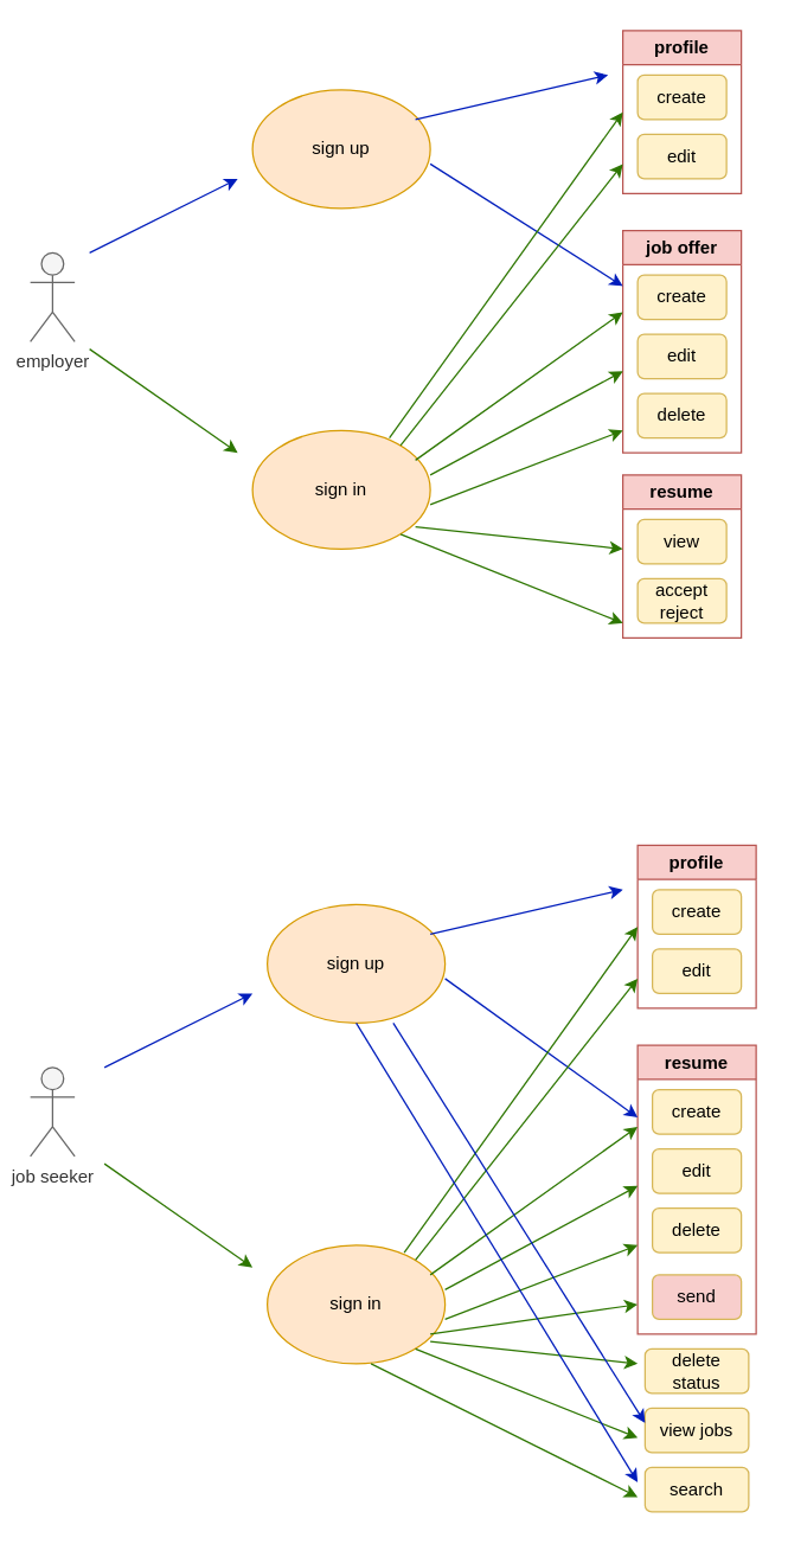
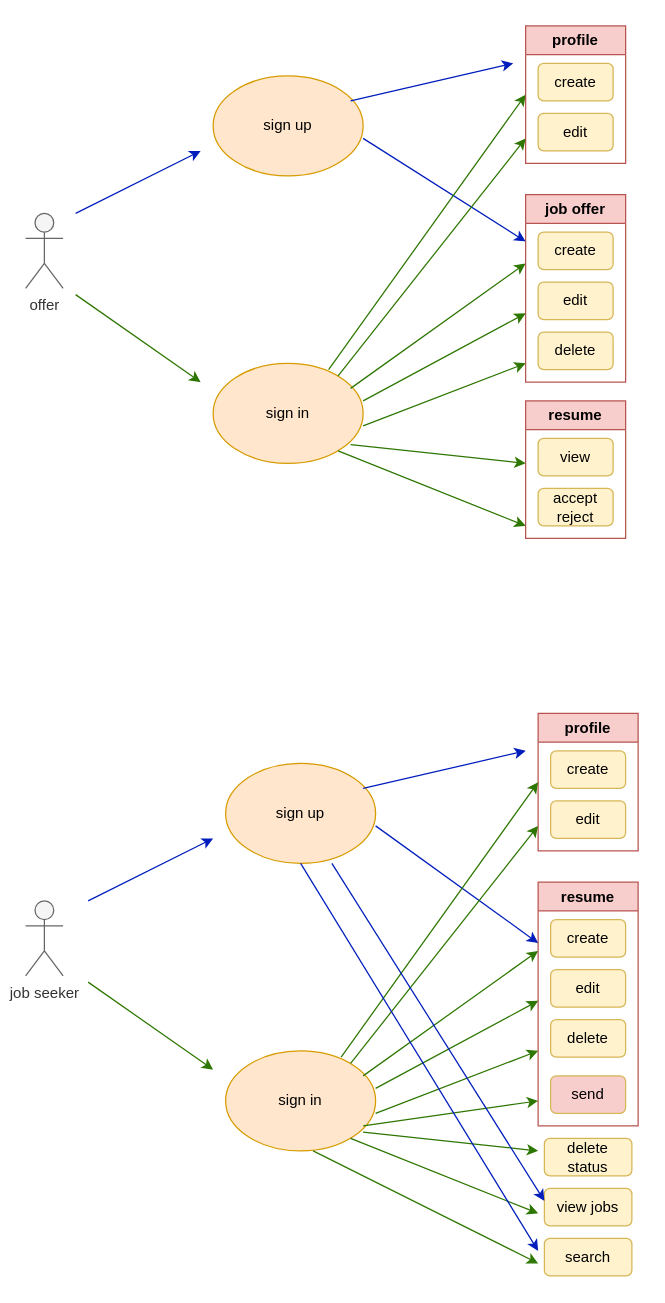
  <mxCell id="0" />
  <mxCell id="1" parent="0" />
- <mxCell id="2" value="employer" style="shape=umlActor;verticalLabelPosition=bottom;verticalAlign=top;html=1;outlineConnect=0;fillColor=#f5f5f5;strokeColor=#666666;fontColor=#333333;" parent="1" vertex="1"><mxGeometry x="20" y="170" width="30" height="60" as="geometry" /></mxCell>
+ <mxCell id="2" value="offer" style="shape=umlActor;verticalLabelPosition=bottom;verticalAlign=top;html=1;outlineConnect=0;fillColor=#f5f5f5;strokeColor=#666666;fontColor=#333333;" parent="1" vertex="1"><mxGeometry x="20" y="170" width="30" height="60" as="geometry" /></mxCell>
  <mxCell id="3" value="" style="endArrow=classic;html=1;rounded=0;fillColor=#0050ef;strokeColor=#001DBC;" parent="1" edge="1"><mxGeometry width="50" height="50" relative="1" as="geometry"><mxPoint x="60" y="170" as="sourcePoint" /><mxPoint x="160" y="120" as="targetPoint" /></mxGeometry></mxCell>
  <mxCell id="4" value="sign up" style="ellipse;whiteSpace=wrap;html=1;fillColor=#ffe6cc;strokeColor=#d79b00;" parent="1" vertex="1"><mxGeometry x="170" y="60" width="120" height="80" as="geometry" /></mxCell>
  <mxCell id="5" value="" style="endArrow=classic;html=1;rounded=0;fillColor=#60a917;strokeColor=#2D7600;" parent="1" edge="1"><mxGeometry width="50" height="50" relative="1" as="geometry"><mxPoint x="60" y="235" as="sourcePoint" /><mxPoint x="160" y="305" as="targetPoint" /></mxGeometry></mxCell>
  <mxCell id="6" value="sign in" style="ellipse;whiteSpace=wrap;html=1;fillColor=#ffe6cc;strokeColor=#d79b00;" parent="1" vertex="1"><mxGeometry x="170" y="290" width="120" height="80" as="geometry" /></mxCell>
  <mxCell id="7" value="profile" style="swimlane;whiteSpace=wrap;html=1;fillColor=#f8cecc;strokeColor=#b85450;" parent="1" vertex="1"><mxGeometry x="420" y="20" width="80" height="110" as="geometry"><mxRectangle x="420" y="10" width="80" height="30" as="alternateBounds" /></mxGeometry></mxCell>
  <mxCell id="8" value="create" style="rounded=1;whiteSpace=wrap;html=1;fillColor=#fff2cc;strokeColor=#d6b656;" parent="7" vertex="1"><mxGeometry x="10" y="30" width="60" height="30" as="geometry" /></mxCell>
  <mxCell id="9" value="edit" style="rounded=1;whiteSpace=wrap;html=1;fillColor=#fff2cc;strokeColor=#d6b656;" parent="7" vertex="1"><mxGeometry x="10" y="70" width="60" height="30" as="geometry" /></mxCell>
  <mxCell id="10" value="job offer" style="swimlane;whiteSpace=wrap;html=1;fillColor=#f8cecc;strokeColor=#b85450;" parent="1" vertex="1"><mxGeometry x="420" y="155" width="80" height="150" as="geometry"><mxRectangle x="420" y="10" width="80" height="30" as="alternateBounds" /></mxGeometry></mxCell>
  <mxCell id="11" value="create" style="rounded=1;whiteSpace=wrap;html=1;fillColor=#fff2cc;strokeColor=#d6b656;" parent="10" vertex="1"><mxGeometry x="10" y="30" width="60" height="30" as="geometry" /></mxCell>
  <mxCell id="12" value="edit" style="rounded=1;whiteSpace=wrap;html=1;fillColor=#fff2cc;strokeColor=#d6b656;" parent="10" vertex="1"><mxGeometry x="10" y="70" width="60" height="30" as="geometry" /></mxCell>
  <mxCell id="13" value="delete" style="rounded=1;whiteSpace=wrap;html=1;fillColor=#fff2cc;strokeColor=#d6b656;" parent="10" vertex="1"><mxGeometry x="10" y="110" width="60" height="30" as="geometry" /></mxCell>
  <mxCell id="14" value="resume" style="swimlane;whiteSpace=wrap;html=1;fillColor=#f8cecc;strokeColor=#b85450;" parent="1" vertex="1"><mxGeometry x="420" y="320" width="80" height="110" as="geometry"><mxRectangle x="420" y="10" width="80" height="30" as="alternateBounds" /></mxGeometry></mxCell>
  <mxCell id="15" value="view" style="rounded=1;whiteSpace=wrap;html=1;fillColor=#fff2cc;strokeColor=#d6b656;" parent="14" vertex="1"><mxGeometry x="10" y="30" width="60" height="30" as="geometry" /></mxCell>
  <mxCell id="16" value="accept&lt;br&gt;reject" style="rounded=1;whiteSpace=wrap;html=1;fillColor=#fff2cc;strokeColor=#d6b656;" parent="14" vertex="1"><mxGeometry x="10" y="70" width="60" height="30" as="geometry" /></mxCell>
  <mxCell id="17" value="" style="endArrow=classic;html=1;rounded=0;fillColor=#0050ef;strokeColor=#001DBC;" parent="1" edge="1"><mxGeometry width="50" height="50" relative="1" as="geometry"><mxPoint x="280" y="80" as="sourcePoint" /><mxPoint x="410" y="50" as="targetPoint" /></mxGeometry></mxCell>
  <mxCell id="18" value="" style="endArrow=classic;html=1;rounded=0;entryX=0;entryY=0.25;entryDx=0;entryDy=0;fillColor=#0050ef;strokeColor=#001DBC;" parent="1" target="10" edge="1"><mxGeometry width="50" height="50" relative="1" as="geometry"><mxPoint x="290" y="110" as="sourcePoint" /><mxPoint x="340" y="60" as="targetPoint" /></mxGeometry></mxCell>
  <mxCell id="19" value="" style="endArrow=classic;html=1;rounded=0;fillColor=#60a917;strokeColor=#2D7600;" parent="1" edge="1"><mxGeometry width="50" height="50" relative="1" as="geometry"><mxPoint x="270" y="360" as="sourcePoint" /><mxPoint x="420" y="420" as="targetPoint" /></mxGeometry></mxCell>
  <mxCell id="20" value="" style="endArrow=classic;html=1;rounded=0;fillColor=#60a917;strokeColor=#2D7600;" parent="1" edge="1"><mxGeometry width="50" height="50" relative="1" as="geometry"><mxPoint x="280" y="355" as="sourcePoint" /><mxPoint x="420" y="370" as="targetPoint" /></mxGeometry></mxCell>
  <mxCell id="21" value="" style="endArrow=classic;html=1;rounded=0;fillColor=#60a917;strokeColor=#2D7600;" parent="1" edge="1"><mxGeometry width="50" height="50" relative="1" as="geometry"><mxPoint x="290" y="340" as="sourcePoint" /><mxPoint x="420" y="290" as="targetPoint" /></mxGeometry></mxCell>
  <mxCell id="22" value="" style="endArrow=classic;html=1;rounded=0;fillColor=#60a917;strokeColor=#2D7600;" parent="1" edge="1"><mxGeometry width="50" height="50" relative="1" as="geometry"><mxPoint x="290" y="320" as="sourcePoint" /><mxPoint x="420" y="250" as="targetPoint" /></mxGeometry></mxCell>
  <mxCell id="23" value="" style="endArrow=classic;html=1;rounded=0;fillColor=#60a917;strokeColor=#2D7600;" parent="1" edge="1"><mxGeometry width="50" height="50" relative="1" as="geometry"><mxPoint x="280" y="310" as="sourcePoint" /><mxPoint x="420" y="210" as="targetPoint" /></mxGeometry></mxCell>
  <mxCell id="24" value="" style="endArrow=classic;html=1;rounded=0;fillColor=#60a917;strokeColor=#2D7600;" parent="1" edge="1"><mxGeometry width="50" height="50" relative="1" as="geometry"><mxPoint x="270" y="300" as="sourcePoint" /><mxPoint x="420" y="110" as="targetPoint" /></mxGeometry></mxCell>
  <mxCell id="25" value="" style="endArrow=classic;html=1;rounded=0;entryX=0;entryY=0.5;entryDx=0;entryDy=0;exitX=0.77;exitY=0.062;exitDx=0;exitDy=0;exitPerimeter=0;fillColor=#60a917;strokeColor=#2D7600;" parent="1" source="6" target="7" edge="1"><mxGeometry width="50" height="50" relative="1" as="geometry"><mxPoint x="250" y="290" as="sourcePoint" /><mxPoint x="300" y="240" as="targetPoint" /></mxGeometry></mxCell>
  <mxCell id="26" value="job seeker" style="shape=umlActor;verticalLabelPosition=bottom;verticalAlign=top;html=1;outlineConnect=0;fillColor=#f5f5f5;fontColor=#333333;strokeColor=#666666;" parent="1" vertex="1"><mxGeometry x="20" y="720" width="30" height="60" as="geometry" /></mxCell>
  <mxCell id="27" value="" style="endArrow=classic;html=1;rounded=0;fillColor=#0050ef;strokeColor=#001DBC;" parent="1" edge="1"><mxGeometry width="50" height="50" relative="1" as="geometry"><mxPoint x="70" y="720" as="sourcePoint" /><mxPoint x="170" y="670" as="targetPoint" /></mxGeometry></mxCell>
  <mxCell id="28" value="sign up" style="ellipse;whiteSpace=wrap;html=1;fillColor=#ffe6cc;strokeColor=#d79b00;" parent="1" vertex="1"><mxGeometry x="180" y="610" width="120" height="80" as="geometry" /></mxCell>
  <mxCell id="29" value="" style="endArrow=classic;html=1;rounded=0;fillColor=#60a917;strokeColor=#2D7600;" parent="1" edge="1"><mxGeometry width="50" height="50" relative="1" as="geometry"><mxPoint x="70" y="785" as="sourcePoint" /><mxPoint x="170" y="855" as="targetPoint" /></mxGeometry></mxCell>
  <mxCell id="30" value="sign in" style="ellipse;whiteSpace=wrap;html=1;fillColor=#ffe6cc;strokeColor=#d79b00;" parent="1" vertex="1"><mxGeometry x="180" y="840" width="120" height="80" as="geometry" /></mxCell>
  <mxCell id="31" value="profile" style="swimlane;whiteSpace=wrap;html=1;fillColor=#f8cecc;strokeColor=#b85450;" parent="1" vertex="1"><mxGeometry x="430" y="570" width="80" height="110" as="geometry"><mxRectangle x="420" y="10" width="80" height="30" as="alternateBounds" /></mxGeometry></mxCell>
  <mxCell id="32" value="create" style="rounded=1;whiteSpace=wrap;html=1;fillColor=#fff2cc;strokeColor=#d6b656;" parent="31" vertex="1"><mxGeometry x="10" y="30" width="60" height="30" as="geometry" /></mxCell>
  <mxCell id="33" value="edit" style="rounded=1;whiteSpace=wrap;html=1;fillColor=#fff2cc;strokeColor=#d6b656;" parent="31" vertex="1"><mxGeometry x="10" y="70" width="60" height="30" as="geometry" /></mxCell>
  <mxCell id="34" value="resume" style="swimlane;whiteSpace=wrap;html=1;fillColor=#f8cecc;strokeColor=#b85450;" parent="1" vertex="1"><mxGeometry x="430" y="705" width="80" height="195" as="geometry"><mxRectangle x="420" y="10" width="80" height="30" as="alternateBounds" /></mxGeometry></mxCell>
  <mxCell id="35" value="create" style="rounded=1;whiteSpace=wrap;html=1;fillColor=#fff2cc;strokeColor=#d6b656;" parent="34" vertex="1"><mxGeometry x="10" y="30" width="60" height="30" as="geometry" /></mxCell>
  <mxCell id="36" value="edit" style="rounded=1;whiteSpace=wrap;html=1;fillColor=#fff2cc;strokeColor=#d6b656;" parent="34" vertex="1"><mxGeometry x="10" y="70" width="60" height="30" as="geometry" /></mxCell>
  <mxCell id="37" value="delete" style="rounded=1;whiteSpace=wrap;html=1;fillColor=#fff2cc;strokeColor=#d6b656;" parent="34" vertex="1"><mxGeometry x="10" y="110" width="60" height="30" as="geometry" /></mxCell>
  <mxCell id="38" value="send" style="rounded=1;whiteSpace=wrap;html=1;fillColor=#f8cecc;strokeColor=#d6b656;" parent="34" vertex="1"><mxGeometry x="10" y="155" width="60" height="30" as="geometry" /></mxCell>
  <mxCell id="39" value="" style="endArrow=classic;html=1;rounded=0;fillColor=#0050ef;strokeColor=#001DBC;" parent="1" edge="1"><mxGeometry width="50" height="50" relative="1" as="geometry"><mxPoint x="290" y="630" as="sourcePoint" /><mxPoint x="420" y="600" as="targetPoint" /></mxGeometry></mxCell>
  <mxCell id="40" value="" style="endArrow=classic;html=1;rounded=0;entryX=0;entryY=0.25;entryDx=0;entryDy=0;fillColor=#0050ef;strokeColor=#001DBC;" parent="1" target="34" edge="1"><mxGeometry width="50" height="50" relative="1" as="geometry"><mxPoint x="300" y="660" as="sourcePoint" /><mxPoint x="350" y="610" as="targetPoint" /></mxGeometry></mxCell>
  <mxCell id="41" value="" style="endArrow=classic;html=1;rounded=0;fillColor=#60a917;strokeColor=#2D7600;" parent="1" edge="1"><mxGeometry width="50" height="50" relative="1" as="geometry"><mxPoint x="280" y="910" as="sourcePoint" /><mxPoint x="430" y="970" as="targetPoint" /></mxGeometry></mxCell>
  <mxCell id="42" value="" style="endArrow=classic;html=1;rounded=0;fillColor=#60a917;strokeColor=#2D7600;" parent="1" edge="1"><mxGeometry width="50" height="50" relative="1" as="geometry"><mxPoint x="290" y="905" as="sourcePoint" /><mxPoint x="430" y="920" as="targetPoint" /></mxGeometry></mxCell>
  <mxCell id="43" value="" style="endArrow=classic;html=1;rounded=0;fillColor=#60a917;strokeColor=#2D7600;" parent="1" edge="1"><mxGeometry width="50" height="50" relative="1" as="geometry"><mxPoint x="300" y="890" as="sourcePoint" /><mxPoint x="430" y="840" as="targetPoint" /></mxGeometry></mxCell>
  <mxCell id="44" value="" style="endArrow=classic;html=1;rounded=0;fillColor=#60a917;strokeColor=#2D7600;" parent="1" edge="1"><mxGeometry width="50" height="50" relative="1" as="geometry"><mxPoint x="300" y="870" as="sourcePoint" /><mxPoint x="430" y="800" as="targetPoint" /></mxGeometry></mxCell>
  <mxCell id="45" value="" style="endArrow=classic;html=1;rounded=0;fillColor=#60a917;strokeColor=#2D7600;" parent="1" edge="1"><mxGeometry width="50" height="50" relative="1" as="geometry"><mxPoint x="290" y="860" as="sourcePoint" /><mxPoint x="430" y="760" as="targetPoint" /></mxGeometry></mxCell>
  <mxCell id="46" value="" style="endArrow=classic;html=1;rounded=0;fillColor=#60a917;strokeColor=#2D7600;" parent="1" edge="1"><mxGeometry width="50" height="50" relative="1" as="geometry"><mxPoint x="280" y="850" as="sourcePoint" /><mxPoint x="430" y="660" as="targetPoint" /></mxGeometry></mxCell>
  <mxCell id="47" value="" style="endArrow=classic;html=1;rounded=0;entryX=0;entryY=0.5;entryDx=0;entryDy=0;exitX=0.77;exitY=0.062;exitDx=0;exitDy=0;exitPerimeter=0;fillColor=#60a917;strokeColor=#2D7600;" parent="1" source="30" target="31" edge="1"><mxGeometry width="50" height="50" relative="1" as="geometry"><mxPoint x="260" y="840" as="sourcePoint" /><mxPoint x="310" y="790" as="targetPoint" /></mxGeometry></mxCell>
  <mxCell id="48" value="" style="endArrow=classic;html=1;rounded=0;fillColor=#60a917;strokeColor=#2D7600;" parent="1" edge="1"><mxGeometry width="50" height="50" relative="1" as="geometry"><mxPoint x="290" y="900" as="sourcePoint" /><mxPoint x="430" y="880" as="targetPoint" /></mxGeometry></mxCell>
  <mxCell id="49" value="delete status" style="rounded=1;whiteSpace=wrap;html=1;fillColor=#fff2cc;strokeColor=#d6b656;" parent="1" vertex="1"><mxGeometry x="435" y="910" width="70" height="30" as="geometry" /></mxCell>
  <mxCell id="50" value="view jobs" style="rounded=1;whiteSpace=wrap;html=1;fillColor=#fff2cc;strokeColor=#d6b656;" parent="1" vertex="1"><mxGeometry x="435" y="950" width="70" height="30" as="geometry" /></mxCell>
  <mxCell id="51" value="" style="endArrow=classic;html=1;rounded=0;fillColor=#0050ef;strokeColor=#001DBC;" edge="1" parent="1"><mxGeometry width="50" height="50" relative="1" as="geometry"><mxPoint x="265" y="690" as="sourcePoint" /><mxPoint x="435" y="960" as="targetPoint" /></mxGeometry></mxCell>
  <mxCell id="52" value="search" style="rounded=1;whiteSpace=wrap;html=1;fillColor=#fff2cc;strokeColor=#d6b656;" vertex="1" parent="1"><mxGeometry x="435" y="990" width="70" height="30" as="geometry" /></mxCell>
  <mxCell id="53" value="" style="endArrow=classic;html=1;rounded=0;fillColor=#0050ef;strokeColor=#001DBC;" edge="1" parent="1"><mxGeometry width="50" height="50" relative="1" as="geometry"><mxPoint x="240" y="690" as="sourcePoint" /><mxPoint x="430" y="1000" as="targetPoint" /></mxGeometry></mxCell>
  <mxCell id="54" value="" style="endArrow=classic;html=1;rounded=0;fillColor=#60a917;strokeColor=#2D7600;" edge="1" parent="1"><mxGeometry width="50" height="50" relative="1" as="geometry"><mxPoint x="250" y="920" as="sourcePoint" /><mxPoint x="430" y="1010" as="targetPoint" /></mxGeometry></mxCell>
